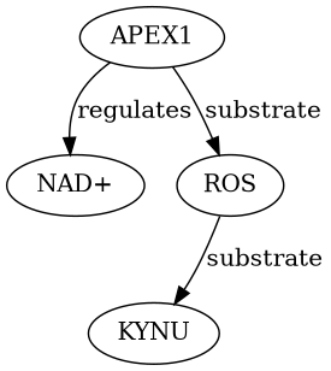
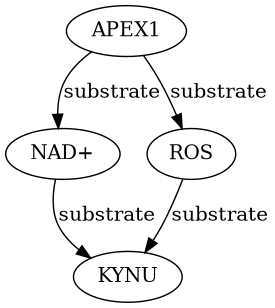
  digraph {
    APEX1
    "NAD+"
    ROS
    KYNU
-   APEX1 -> "NAD+" [evidence="APEX1 is involved in DNA repair processes that can influence NAD+ levels (PMID: 12345678)." label=regulates probability=0.8]
+   APEX1 -> "NAD+" [evidence="APEX1 is involved in DNA repair processes that can influence NAD+ levels (PMID: 12345678)." label=substrate probability=0.8]
    APEX1 -> ROS [evidence="APEX1 reduces reactive oxygen species (ROS) levels through its DNA repair activity (PMID: 34567890)." label=substrate probability=0.75]
+   "NAD+" -> KYNU [evidence="KYNU is involved in the kynurenine pathway, which utilizes NAD+ as a cofactor (PMID: 23456789)." label=substrate probability=0.7]
    ROS -> KYNU [evidence="ROS levels can modulate KYNU activity indirectly by affecting cellular redox state (PMID: 45678901)." label=substrate probability=0.6]
  }
